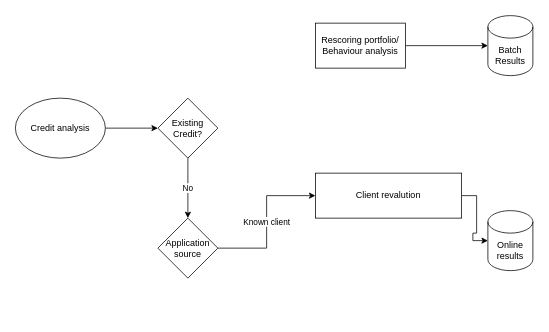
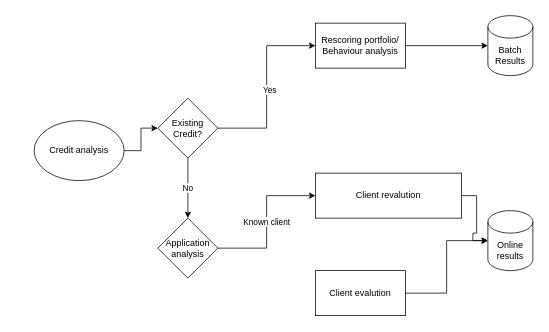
  <mxCell id="0" />
  <mxCell id="1" parent="0" />
  <mxCell id="2" style="edgeStyle=orthogonalEdgeStyle;rounded=0;orthogonalLoop=1;jettySize=auto;html=1;entryX=0;entryY=0.5;entryDx=0;entryDy=0;" edge="1" parent="1" source="3" target="7"><mxGeometry relative="1" as="geometry" /></mxCell>
- <mxCell id="3" value="Credit analysis" style="ellipse;whiteSpace=wrap;html=1;" vertex="1" parent="1"><mxGeometry x="20" y="130" width="120" height="80" as="geometry" /></mxCell>
+ <mxCell id="3" value="Credit analysis" style="ellipse;whiteSpace=wrap;html=1;" vertex="1" parent="1"><mxGeometry x="45" y="160" width="120" height="80" as="geometry" /></mxCell>
+ <mxCell id="4" style="edgeStyle=orthogonalEdgeStyle;rounded=0;orthogonalLoop=1;jettySize=auto;html=1;entryX=0;entryY=0.5;entryDx=0;entryDy=0;" edge="1" parent="1" source="7" target="9"><mxGeometry relative="1" as="geometry" /></mxCell>
+ <mxCell id="5" value="Yes" style="edgeLabel;html=1;align=center;verticalAlign=middle;resizable=0;points=[];" vertex="1" connectable="0" parent="4"><mxGeometry x="-0.021" y="-3" relative="1" as="geometry"><mxPoint as="offset" /></mxGeometry></mxCell>
  <mxCell id="6" value="No" style="edgeStyle=orthogonalEdgeStyle;rounded=0;orthogonalLoop=1;jettySize=auto;html=1;entryX=0.5;entryY=0;entryDx=0;entryDy=0;" edge="1" parent="1" source="7" target="12"><mxGeometry relative="1" as="geometry" /></mxCell>
  <mxCell id="7" value="Existing&lt;br&gt;Credit?" style="rhombus;whiteSpace=wrap;html=1;" vertex="1" parent="1"><mxGeometry x="210" y="130" width="80" height="80" as="geometry" /></mxCell>
  <mxCell id="8" style="edgeStyle=orthogonalEdgeStyle;rounded=0;orthogonalLoop=1;jettySize=auto;html=1;" edge="1" parent="1" source="9" target="10"><mxGeometry relative="1" as="geometry" /></mxCell>
  <mxCell id="9" value="Rescoring portfolio/&lt;div&gt;Behaviour analysis&lt;/div&gt;" style="rounded=0;whiteSpace=wrap;html=1;" vertex="1" parent="1"><mxGeometry x="420" y="30" width="120" height="60" as="geometry" /></mxCell>
  <mxCell id="10" value="Batch Results" style="shape=cylinder3;whiteSpace=wrap;html=1;boundedLbl=1;backgroundOutline=1;size=15;" vertex="1" parent="1"><mxGeometry x="650" y="20" width="60" height="80" as="geometry" /></mxCell>
  <mxCell id="11" value="Known client" style="edgeStyle=orthogonalEdgeStyle;rounded=0;orthogonalLoop=1;jettySize=auto;html=1;" edge="1" parent="1" source="12" target="14"><mxGeometry relative="1" as="geometry"><mxPoint as="offset" /></mxGeometry></mxCell>
- <mxCell id="12" value="Application source" style="rhombus;whiteSpace=wrap;html=1;" vertex="1" parent="1"><mxGeometry x="210" y="290" width="80" height="80" as="geometry" /></mxCell>
+ <mxCell id="12" value="Application analysis" style="rhombus;whiteSpace=wrap;html=1;" vertex="1" parent="1"><mxGeometry x="210" y="290" width="80" height="80" as="geometry" /></mxCell>
  <mxCell id="13" style="edgeStyle=orthogonalEdgeStyle;rounded=0;orthogonalLoop=1;jettySize=auto;html=1;" edge="1" parent="1" source="14" target="16"><mxGeometry relative="1" as="geometry" /></mxCell>
  <mxCell id="14" value="Client revalution" style="rounded=0;whiteSpace=wrap;html=1;" vertex="1" parent="1"><mxGeometry x="420" y="230" width="195" height="60" as="geometry" /></mxCell>
+ <mxCell id="15" value="Client evalution" style="rounded=0;whiteSpace=wrap;html=1;" vertex="1" parent="1"><mxGeometry x="420" y="360" width="120" height="60" as="geometry" /></mxCell>
  <mxCell id="16" value="Online results" style="shape=cylinder3;whiteSpace=wrap;html=1;boundedLbl=1;backgroundOutline=1;size=15;" vertex="1" parent="1"><mxGeometry x="650" y="280" width="60" height="80" as="geometry" /></mxCell>
+ <mxCell id="17" style="edgeStyle=orthogonalEdgeStyle;rounded=0;orthogonalLoop=1;jettySize=auto;html=1;entryX=0;entryY=0.5;entryDx=0;entryDy=0;entryPerimeter=0;" edge="1" parent="1" source="15" target="16"><mxGeometry relative="1" as="geometry" /></mxCell>
